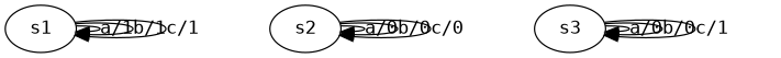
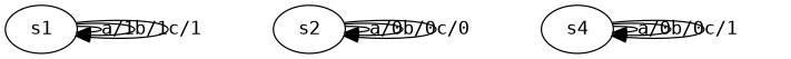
  digraph {
    fontname="DejaVu Sans Mono"
    node [fontname="DejaVu Sans Mono"]
    edge [fontname="DejaVu Sans Mono"]
    s1
    s2
-   s3
+   s3 [label=s4]
    s1 -> s1 [label="a/1"]
    s1 -> s1 [label="b/1"]
    s1 -> s1 [label="c/1"]
    s2 -> s2 [label="a/0"]
    s2 -> s2 [label="b/0"]
    s2 -> s2 [label="c/0"]
    s3 -> s3 [label="a/0"]
    s3 -> s3 [label="b/0"]
    s3 -> s3 [label="c/1"]
  }
